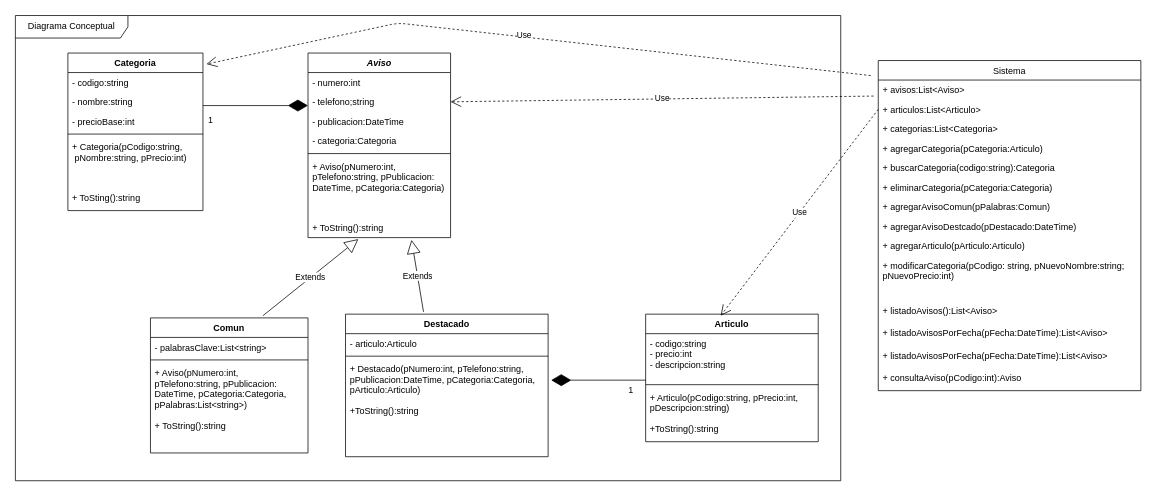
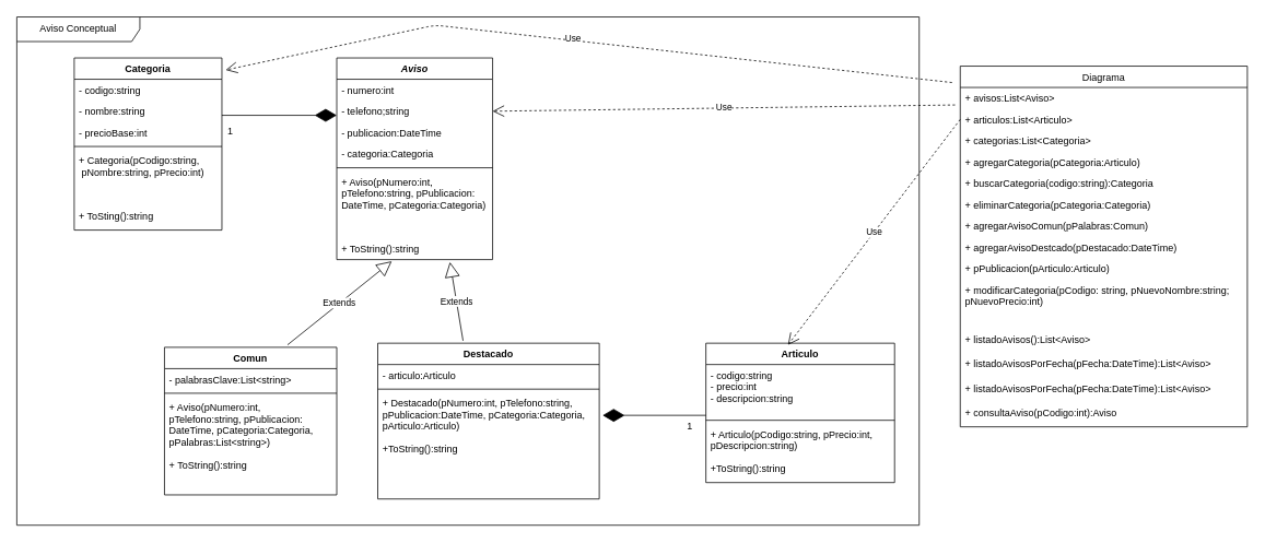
  <mxCell id="0" />
  <mxCell id="1" parent="0" />
  <mxCell id="2" value="Aviso" style="swimlane;fontStyle=3;align=center;verticalAlign=top;childLayout=stackLayout;horizontal=1;startSize=26;horizontalStack=0;resizeParent=1;resizeParentMax=0;resizeLast=0;collapsible=1;marginBottom=0;" vertex="1" parent="1"><mxGeometry x="410" y="70" width="190" height="246" as="geometry" /></mxCell>
  <mxCell id="3" value="- numero:int" style="text;strokeColor=none;fillColor=none;align=left;verticalAlign=top;spacingLeft=4;spacingRight=4;overflow=hidden;rotatable=0;points=[[0,0.5],[1,0.5]];portConstraint=eastwest;" vertex="1" parent="2"><mxGeometry y="26" width="190" height="26" as="geometry" /></mxCell>
  <mxCell id="4" value="- telefono;string" style="text;strokeColor=none;fillColor=none;align=left;verticalAlign=top;spacingLeft=4;spacingRight=4;overflow=hidden;rotatable=0;points=[[0,0.5],[1,0.5]];portConstraint=eastwest;" vertex="1" parent="2"><mxGeometry y="52" width="190" height="26" as="geometry" /></mxCell>
  <mxCell id="5" value="- publicacion:DateTime" style="text;strokeColor=none;fillColor=none;align=left;verticalAlign=top;spacingLeft=4;spacingRight=4;overflow=hidden;rotatable=0;points=[[0,0.5],[1,0.5]];portConstraint=eastwest;" vertex="1" parent="2"><mxGeometry y="78" width="190" height="26" as="geometry" /></mxCell>
  <mxCell id="6" value="- categoria:Categoria" style="text;strokeColor=none;fillColor=none;align=left;verticalAlign=top;spacingLeft=4;spacingRight=4;overflow=hidden;rotatable=0;points=[[0,0.5],[1,0.5]];portConstraint=eastwest;" vertex="1" parent="2"><mxGeometry y="104" width="190" height="26" as="geometry" /></mxCell>
  <mxCell id="7" value="" style="line;strokeWidth=1;fillColor=none;align=left;verticalAlign=middle;spacingTop=-1;spacingLeft=3;spacingRight=3;rotatable=0;labelPosition=right;points=[];portConstraint=eastwest;" vertex="1" parent="2"><mxGeometry y="130" width="190" height="8" as="geometry" /></mxCell>
  <mxCell id="8" value="+ Aviso(pNumero:int, &#10;pTelefono:string, pPublicacion:&#10;DateTime, pCategoria:Categoria)" style="text;strokeColor=none;fillColor=none;align=left;verticalAlign=top;spacingLeft=4;spacingRight=4;overflow=hidden;rotatable=0;points=[[0,0.5],[1,0.5]];portConstraint=eastwest;" vertex="1" parent="2"><mxGeometry y="138" width="190" height="82" as="geometry" /></mxCell>
  <mxCell id="9" value="+ ToString():string" style="text;strokeColor=none;fillColor=none;align=left;verticalAlign=top;spacingLeft=4;spacingRight=4;overflow=hidden;rotatable=0;points=[[0,0.5],[1,0.5]];portConstraint=eastwest;" vertex="1" parent="2"><mxGeometry y="220" width="190" height="26" as="geometry" /></mxCell>
  <mxCell id="10" value="Categoria" style="swimlane;fontStyle=1;align=center;verticalAlign=top;childLayout=stackLayout;horizontal=1;startSize=26;horizontalStack=0;resizeParent=1;resizeParentMax=0;resizeLast=0;collapsible=1;marginBottom=0;" vertex="1" parent="1"><mxGeometry x="90" y="70" width="180" height="210" as="geometry" /></mxCell>
  <mxCell id="11" value="- codigo:string" style="text;strokeColor=none;fillColor=none;align=left;verticalAlign=top;spacingLeft=4;spacingRight=4;overflow=hidden;rotatable=0;points=[[0,0.5],[1,0.5]];portConstraint=eastwest;" vertex="1" parent="10"><mxGeometry y="26" width="180" height="26" as="geometry" /></mxCell>
  <mxCell id="12" value="- nombre:string" style="text;strokeColor=none;fillColor=none;align=left;verticalAlign=top;spacingLeft=4;spacingRight=4;overflow=hidden;rotatable=0;points=[[0,0.5],[1,0.5]];portConstraint=eastwest;" vertex="1" parent="10"><mxGeometry y="52" width="180" height="26" as="geometry" /></mxCell>
  <mxCell id="13" value="- precioBase:int" style="text;strokeColor=none;fillColor=none;align=left;verticalAlign=top;spacingLeft=4;spacingRight=4;overflow=hidden;rotatable=0;points=[[0,0.5],[1,0.5]];portConstraint=eastwest;" vertex="1" parent="10"><mxGeometry y="78" width="180" height="26" as="geometry" /></mxCell>
  <mxCell id="14" value="" style="line;strokeWidth=1;fillColor=none;align=left;verticalAlign=middle;spacingTop=-1;spacingLeft=3;spacingRight=3;rotatable=0;labelPosition=right;points=[];portConstraint=eastwest;" vertex="1" parent="10"><mxGeometry y="104" width="180" height="8" as="geometry" /></mxCell>
  <mxCell id="15" value="+ Categoria(pCodigo:string,&#10; pNombre:string, pPrecio:int)" style="text;strokeColor=none;fillColor=none;align=left;verticalAlign=top;spacingLeft=4;spacingRight=4;overflow=hidden;rotatable=0;points=[[0,0.5],[1,0.5]];portConstraint=eastwest;" vertex="1" parent="10"><mxGeometry y="112" width="180" height="68" as="geometry" /></mxCell>
  <mxCell id="16" value="+ ToSting():string" style="text;strokeColor=none;fillColor=none;align=left;verticalAlign=top;spacingLeft=4;spacingRight=4;overflow=hidden;rotatable=0;points=[[0,0.5],[1,0.5]];portConstraint=eastwest;" vertex="1" parent="10"><mxGeometry y="180" width="180" height="30" as="geometry" /></mxCell>
  <mxCell id="17" value="" style="endArrow=diamondThin;endFill=1;endSize=24;html=1;" edge="1" parent="1"><mxGeometry width="160" relative="1" as="geometry"><mxPoint x="270" y="140" as="sourcePoint" /><mxPoint x="410" y="140" as="targetPoint" /></mxGeometry></mxCell>
  <mxCell id="18" value="1" style="text;html=1;align=center;verticalAlign=middle;resizable=0;points=[];autosize=1;" vertex="1" parent="1"><mxGeometry x="270" y="150" width="20" height="20" as="geometry" /></mxCell>
  <mxCell id="19" value="Comun" style="swimlane;fontStyle=1;align=center;verticalAlign=top;childLayout=stackLayout;horizontal=1;startSize=26;horizontalStack=0;resizeParent=1;resizeParentMax=0;resizeLast=0;collapsible=1;marginBottom=0;" vertex="1" parent="1"><mxGeometry x="200" y="423" width="210" height="180" as="geometry" /></mxCell>
  <mxCell id="20" value="- palabrasClave:List&lt;string&gt;" style="text;strokeColor=none;fillColor=none;align=left;verticalAlign=top;spacingLeft=4;spacingRight=4;overflow=hidden;rotatable=0;points=[[0,0.5],[1,0.5]];portConstraint=eastwest;" vertex="1" parent="19"><mxGeometry y="26" width="210" height="26" as="geometry" /></mxCell>
  <mxCell id="21" value="" style="line;strokeWidth=1;fillColor=none;align=left;verticalAlign=middle;spacingTop=-1;spacingLeft=3;spacingRight=3;rotatable=0;labelPosition=right;points=[];portConstraint=eastwest;" vertex="1" parent="19"><mxGeometry y="52" width="210" height="8" as="geometry" /></mxCell>
  <mxCell id="22" value="+ Aviso(pNumero:int, &#10;pTelefono:string, pPublicacion:&#10;DateTime, pCategoria:Categoria, &#10;pPalabras:List&lt;string&gt;)&#10;&#10;+ ToString():string&#10;&#10;" style="text;strokeColor=none;fillColor=none;align=left;verticalAlign=top;spacingLeft=4;spacingRight=4;overflow=hidden;rotatable=0;points=[[0,0.5],[1,0.5]];portConstraint=eastwest;" vertex="1" parent="19"><mxGeometry y="60" width="210" height="120" as="geometry" /></mxCell>
  <mxCell id="23" value="Extends" style="endArrow=block;endSize=16;endFill=0;html=1;entryX=0.353;entryY=1.077;entryDx=0;entryDy=0;entryPerimeter=0;" edge="1" parent="1" target="9"><mxGeometry width="160" relative="1" as="geometry"><mxPoint x="350" y="420" as="sourcePoint" /><mxPoint x="500" y="380" as="targetPoint" /></mxGeometry></mxCell>
  <mxCell id="24" value="Destacado" style="swimlane;fontStyle=1;align=center;verticalAlign=top;childLayout=stackLayout;horizontal=1;startSize=26;horizontalStack=0;resizeParent=1;resizeParentMax=0;resizeLast=0;collapsible=1;marginBottom=0;" vertex="1" parent="1"><mxGeometry x="460" y="418" width="270" height="190" as="geometry" /></mxCell>
  <mxCell id="25" value="- articulo:Articulo" style="text;strokeColor=none;fillColor=none;align=left;verticalAlign=top;spacingLeft=4;spacingRight=4;overflow=hidden;rotatable=0;points=[[0,0.5],[1,0.5]];portConstraint=eastwest;" vertex="1" parent="24"><mxGeometry y="26" width="270" height="26" as="geometry" /></mxCell>
  <mxCell id="26" value="" style="line;strokeWidth=1;fillColor=none;align=left;verticalAlign=middle;spacingTop=-1;spacingLeft=3;spacingRight=3;rotatable=0;labelPosition=right;points=[];portConstraint=eastwest;" vertex="1" parent="24"><mxGeometry y="52" width="270" height="8" as="geometry" /></mxCell>
  <mxCell id="27" value="+ Destacado(pNumero:int, pTelefono:string,&#10;pPublicacion:DateTime, pCategoria:Categoria,&#10;pArticulo:Articulo)&#10;&#10;+ToString():string" style="text;strokeColor=none;fillColor=none;align=left;verticalAlign=top;spacingLeft=4;spacingRight=4;overflow=hidden;rotatable=0;points=[[0,0.5],[1,0.5]];portConstraint=eastwest;" vertex="1" parent="24"><mxGeometry y="60" width="270" height="130" as="geometry" /></mxCell>
  <mxCell id="28" value="Articulo" style="swimlane;fontStyle=1;align=center;verticalAlign=top;childLayout=stackLayout;horizontal=1;startSize=26;horizontalStack=0;resizeParent=1;resizeParentMax=0;resizeLast=0;collapsible=1;marginBottom=0;" vertex="1" parent="1"><mxGeometry x="860" y="418" width="230" height="170" as="geometry" /></mxCell>
  <mxCell id="29" value="- codigo:string&#10;- precio:int&#10;- descripcion:string" style="text;strokeColor=none;fillColor=none;align=left;verticalAlign=top;spacingLeft=4;spacingRight=4;overflow=hidden;rotatable=0;points=[[0,0.5],[1,0.5]];portConstraint=eastwest;" vertex="1" parent="28"><mxGeometry y="26" width="230" height="64" as="geometry" /></mxCell>
  <mxCell id="30" value="" style="line;strokeWidth=1;fillColor=none;align=left;verticalAlign=middle;spacingTop=-1;spacingLeft=3;spacingRight=3;rotatable=0;labelPosition=right;points=[];portConstraint=eastwest;" vertex="1" parent="28"><mxGeometry y="90" width="230" height="8" as="geometry" /></mxCell>
  <mxCell id="31" value="+ Articulo(pCodigo:string, pPrecio:int,&#10;pDescripcion:string)&#10;&#10;+ToString():string" style="text;strokeColor=none;fillColor=none;align=left;verticalAlign=top;spacingLeft=4;spacingRight=4;overflow=hidden;rotatable=0;points=[[0,0.5],[1,0.5]];portConstraint=eastwest;" vertex="1" parent="28"><mxGeometry y="98" width="230" height="72" as="geometry" /></mxCell>
  <mxCell id="32" value="" style="endArrow=diamondThin;endFill=1;endSize=24;html=1;entryX=1.015;entryY=0.215;entryDx=0;entryDy=0;entryPerimeter=0;exitX=0;exitY=0.968;exitDx=0;exitDy=0;exitPerimeter=0;" edge="1" parent="1" source="29" target="27"><mxGeometry width="160" relative="1" as="geometry"><mxPoint x="780" y="620" as="sourcePoint" /><mxPoint x="940" y="620" as="targetPoint" /></mxGeometry></mxCell>
  <mxCell id="33" value="1" style="text;html=1;align=center;verticalAlign=middle;resizable=0;points=[];autosize=1;" vertex="1" parent="1"><mxGeometry x="830" y="510" width="20" height="20" as="geometry" /></mxCell>
  <mxCell id="34" value="Extends" style="endArrow=block;endSize=16;endFill=0;html=1;entryX=0.726;entryY=1.115;entryDx=0;entryDy=0;entryPerimeter=0;exitX=0.385;exitY=-0.016;exitDx=0;exitDy=0;exitPerimeter=0;" edge="1" parent="1" source="24" target="9"><mxGeometry width="160" relative="1" as="geometry"><mxPoint x="520" y="400" as="sourcePoint" /><mxPoint x="680" y="400" as="targetPoint" /></mxGeometry></mxCell>
- <mxCell id="35" value="Sistema" style="swimlane;fontStyle=0;childLayout=stackLayout;horizontal=1;startSize=26;fillColor=none;horizontalStack=0;resizeParent=1;resizeParentMax=0;resizeLast=0;collapsible=1;marginBottom=0;" vertex="1" parent="1"><mxGeometry x="1170" y="80" width="350" height="440" as="geometry" /></mxCell>
+ <mxCell id="35" value="Diagrama" style="swimlane;fontStyle=0;childLayout=stackLayout;horizontal=1;startSize=26;fillColor=none;horizontalStack=0;resizeParent=1;resizeParentMax=0;resizeLast=0;collapsible=1;marginBottom=0;" vertex="1" parent="1"><mxGeometry x="1170" y="80" width="350" height="440" as="geometry" /></mxCell>
  <mxCell id="36" value="+ avisos:List&lt;Aviso&gt;" style="text;strokeColor=none;fillColor=none;align=left;verticalAlign=top;spacingLeft=4;spacingRight=4;overflow=hidden;rotatable=0;points=[[0,0.5],[1,0.5]];portConstraint=eastwest;" vertex="1" parent="35"><mxGeometry y="26" width="350" height="26" as="geometry" /></mxCell>
  <mxCell id="37" value="+ articulos:List&lt;Articulo&gt;" style="text;strokeColor=none;fillColor=none;align=left;verticalAlign=top;spacingLeft=4;spacingRight=4;overflow=hidden;rotatable=0;points=[[0,0.5],[1,0.5]];portConstraint=eastwest;" vertex="1" parent="35"><mxGeometry y="52" width="350" height="26" as="geometry" /></mxCell>
  <mxCell id="38" value="+ categorias:List&lt;Categoria&gt;" style="text;strokeColor=none;fillColor=none;align=left;verticalAlign=top;spacingLeft=4;spacingRight=4;overflow=hidden;rotatable=0;points=[[0,0.5],[1,0.5]];portConstraint=eastwest;" vertex="1" parent="35"><mxGeometry y="78" width="350" height="26" as="geometry" /></mxCell>
  <mxCell id="39" value="+ agregarCategoria(pCategoria:Articulo)" style="text;strokeColor=none;fillColor=none;align=left;verticalAlign=top;spacingLeft=4;spacingRight=4;overflow=hidden;rotatable=0;points=[[0,0.5],[1,0.5]];portConstraint=eastwest;" vertex="1" parent="35"><mxGeometry y="104" width="350" height="26" as="geometry" /></mxCell>
  <mxCell id="40" value="+ buscarCategoria(codigo:string):Categoria" style="text;strokeColor=none;fillColor=none;align=left;verticalAlign=top;spacingLeft=4;spacingRight=4;overflow=hidden;rotatable=0;points=[[0,0.5],[1,0.5]];portConstraint=eastwest;" vertex="1" parent="35"><mxGeometry y="130" width="350" height="26" as="geometry" /></mxCell>
  <mxCell id="41" value="+ eliminarCategoria(pCategoria:Categoria)" style="text;strokeColor=none;fillColor=none;align=left;verticalAlign=top;spacingLeft=4;spacingRight=4;overflow=hidden;rotatable=0;points=[[0,0.5],[1,0.5]];portConstraint=eastwest;" vertex="1" parent="35"><mxGeometry y="156" width="350" height="26" as="geometry" /></mxCell>
  <mxCell id="42" value="+ agregarAvisoComun(pPalabras:Comun)" style="text;strokeColor=none;fillColor=none;align=left;verticalAlign=top;spacingLeft=4;spacingRight=4;overflow=hidden;rotatable=0;points=[[0,0.5],[1,0.5]];portConstraint=eastwest;" vertex="1" parent="35"><mxGeometry y="182" width="350" height="26" as="geometry" /></mxCell>
  <mxCell id="43" value="+ agregarAvisoDestcado(pDestacado:DateTime)" style="text;strokeColor=none;fillColor=none;align=left;verticalAlign=top;spacingLeft=4;spacingRight=4;overflow=hidden;rotatable=0;points=[[0,0.5],[1,0.5]];portConstraint=eastwest;" vertex="1" parent="35"><mxGeometry y="208" width="350" height="26" as="geometry" /></mxCell>
- <mxCell id="44" value="+ agregarArticulo(pArticulo:Articulo)" style="text;strokeColor=none;fillColor=none;align=left;verticalAlign=top;spacingLeft=4;spacingRight=4;overflow=hidden;rotatable=0;points=[[0,0.5],[1,0.5]];portConstraint=eastwest;" vertex="1" parent="35"><mxGeometry y="234" width="350" height="26" as="geometry" /></mxCell>
+ <mxCell id="44" value="+ pPublicacion(pArticulo:Articulo)" style="text;strokeColor=none;fillColor=none;align=left;verticalAlign=top;spacingLeft=4;spacingRight=4;overflow=hidden;rotatable=0;points=[[0,0.5],[1,0.5]];portConstraint=eastwest;" vertex="1" parent="35"><mxGeometry y="234" width="350" height="26" as="geometry" /></mxCell>
  <mxCell id="45" value="+ modificarCategoria(pCodigo: string, pNuevoNombre:string;&#10;pNuevoPrecio:int)&#10;" style="text;strokeColor=none;fillColor=none;align=left;verticalAlign=top;spacingLeft=4;spacingRight=4;overflow=hidden;rotatable=0;points=[[0,0.5],[1,0.5]];portConstraint=eastwest;" vertex="1" parent="35"><mxGeometry y="260" width="350" height="60" as="geometry" /></mxCell>
  <mxCell id="46" value="+ listadoAvisos():List&lt;Aviso&gt;" style="text;strokeColor=none;fillColor=none;align=left;verticalAlign=top;spacingLeft=4;spacingRight=4;overflow=hidden;rotatable=0;points=[[0,0.5],[1,0.5]];portConstraint=eastwest;" vertex="1" parent="35"><mxGeometry y="320" width="350" height="30" as="geometry" /></mxCell>
  <mxCell id="47" value="+ listadoAvisosPorFecha(pFecha:DateTime):List&lt;Aviso&gt;" style="text;strokeColor=none;fillColor=none;align=left;verticalAlign=top;spacingLeft=4;spacingRight=4;overflow=hidden;rotatable=0;points=[[0,0.5],[1,0.5]];portConstraint=eastwest;" vertex="1" parent="35"><mxGeometry y="350" width="350" height="30" as="geometry" /></mxCell>
  <mxCell id="48" value="+ listadoAvisosPorFecha(pFecha:DateTime):List&lt;Aviso&gt;" style="text;strokeColor=none;fillColor=none;align=left;verticalAlign=top;spacingLeft=4;spacingRight=4;overflow=hidden;rotatable=0;points=[[0,0.5],[1,0.5]];portConstraint=eastwest;" vertex="1" parent="35"><mxGeometry y="380" width="350" height="30" as="geometry" /></mxCell>
  <mxCell id="49" value="+ consultaAviso(pCodigo:int):Aviso" style="text;strokeColor=none;fillColor=none;align=left;verticalAlign=top;spacingLeft=4;spacingRight=4;overflow=hidden;rotatable=0;points=[[0,0.5],[1,0.5]];portConstraint=eastwest;" vertex="1" parent="35"><mxGeometry y="410" width="350" height="30" as="geometry" /></mxCell>
  <mxCell id="50" value="Use" style="endArrow=open;endSize=12;dashed=1;html=1;entryX=1;entryY=0.5;entryDx=0;entryDy=0;exitX=-0.018;exitY=-0.179;exitDx=0;exitDy=0;exitPerimeter=0;" edge="1" parent="1" source="37" target="4"><mxGeometry width="160" relative="1" as="geometry"><mxPoint x="1000" y="130" as="sourcePoint" /><mxPoint x="1160" y="130" as="targetPoint" /></mxGeometry></mxCell>
  <mxCell id="51" value="Use" style="endArrow=open;endSize=12;dashed=1;html=1;exitX=0;exitY=0.5;exitDx=0;exitDy=0;entryX=0.435;entryY=0.012;entryDx=0;entryDy=0;entryPerimeter=0;" edge="1" parent="1" source="37" target="28"><mxGeometry width="160" relative="1" as="geometry"><mxPoint x="990" y="250" as="sourcePoint" /><mxPoint x="1150" y="250" as="targetPoint" /></mxGeometry></mxCell>
  <mxCell id="52" value="Use" style="endArrow=open;endSize=12;dashed=1;html=1;entryX=1.026;entryY=0.07;entryDx=0;entryDy=0;entryPerimeter=0;" edge="1" parent="1" target="10"><mxGeometry x="0.039" y="-2" width="160" relative="1" as="geometry"><mxPoint x="1160" y="100" as="sourcePoint" /><mxPoint x="1120" y="90" as="targetPoint" /><Array as="points"><mxPoint x="530" y="30" /></Array><mxPoint as="offset" /></mxGeometry></mxCell>
- <mxCell id="53" value="Diagrama Conceptual" style="shape=umlFrame;whiteSpace=wrap;html=1;width=150;height=30;" vertex="1" parent="1"><mxGeometry y="20" width="1100" height="620" as="geometry" x="20" /></mxCell>
+ <mxCell id="53" value="Aviso Conceptual" style="shape=umlFrame;whiteSpace=wrap;html=1;width=150;height=30;" vertex="1" parent="1"><mxGeometry y="20" width="1100" height="620" as="geometry" x="20" /></mxCell>
